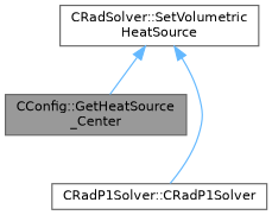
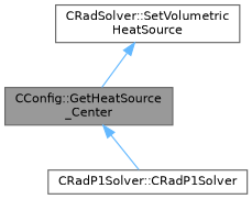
  digraph {
    rankdir=TB
    node [color=grey40 fillcolor=white fontname=Helvetica fontsize=10 shape=box style=filled]
    edge [color=steelblue1 dir=back fontname=Helvetica fontsize=10 labelfontname=Helvetica labelfontsize=10 style=solid]
    n1 [color=gray40 fillcolor=grey60 fontcolor=black height=0.2 label="CConfig::GetHeatSource\l_Center" width=0.4]
    n2 [height=0.2 label="CRadSolver::SetVolumetric\lHeatSource" width=0.4]
    n3 [height=0.2 label="CRadP1Solver::CRadP1Solver" width=0.4]
    n2 -> n1
-   n2 -> n3
+   n1 -> n3
  }
